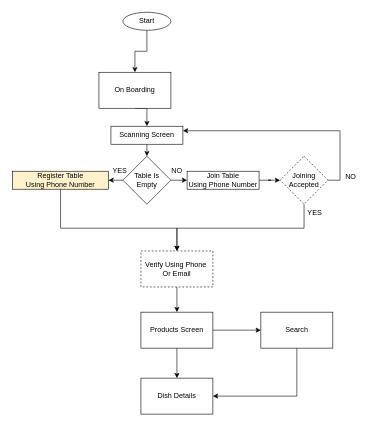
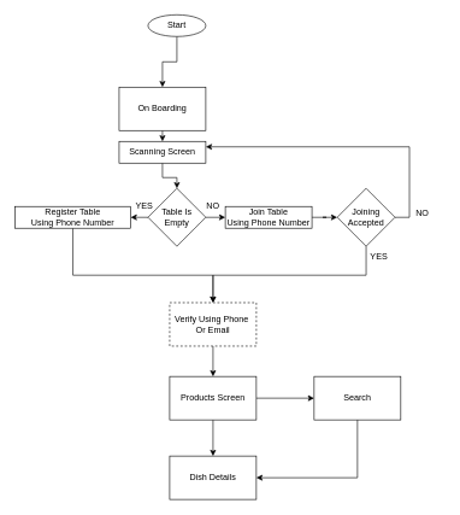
  <mxCell id="0" />
  <mxCell id="1" parent="0" />
  <mxCell id="2" style="edgeStyle=orthogonalEdgeStyle;rounded=0;orthogonalLoop=1;jettySize=auto;html=1;exitX=0.5;exitY=1;exitDx=0;exitDy=0;entryX=0.5;entryY=0;entryDx=0;entryDy=0;" edge="1" parent="1" source="3" target="19"><mxGeometry relative="1" as="geometry" /></mxCell>
  <mxCell id="3" value="Start" style="ellipse;whiteSpace=wrap;html=1;" vertex="1" parent="1"><mxGeometry x="204" y="20" width="80" height="30" as="geometry" /></mxCell>
  <mxCell id="4" style="edgeStyle=orthogonalEdgeStyle;rounded=0;orthogonalLoop=1;jettySize=auto;html=1;exitX=0.5;exitY=1;exitDx=0;exitDy=0;entryX=0.5;entryY=0;entryDx=0;entryDy=0;" edge="1" parent="1" source="5" target="10"><mxGeometry relative="1" as="geometry" /></mxCell>
- <mxCell id="5" value="Scanning Screen" style="rounded=0;whiteSpace=wrap;html=1;" vertex="1" parent="1"><mxGeometry x="184" y="210" width="120" height="30" as="geometry" /></mxCell>
+ <mxCell id="5" value="Scanning Screen" style="rounded=0;whiteSpace=wrap;html=1;" vertex="1" parent="1"><mxGeometry x="164" y="195" width="120" height="30" as="geometry" /></mxCell>
  <mxCell id="6" style="edgeStyle=orthogonalEdgeStyle;rounded=0;orthogonalLoop=1;jettySize=auto;html=1;entryX=0.5;entryY=0;entryDx=0;entryDy=0;exitX=0.5;exitY=1;exitDx=0;exitDy=0;" edge="1" parent="1" source="7" target="17"><mxGeometry relative="1" as="geometry"><mxPoint x="104" y="330" as="sourcePoint" /><Array as="points"><mxPoint x="100" y="380" /><mxPoint x="294" y="380" /></Array></mxGeometry></mxCell>
- <mxCell id="7" value="Register Table&lt;br&gt;Using Phone Number" style="rounded=0;whiteSpace=wrap;html=1;fillColor=#fff2cc;" vertex="1" parent="1"><mxGeometry x="20" y="285" width="160" height="30" as="geometry" /></mxCell>
+ <mxCell id="7" value="Register Table&lt;br&gt;Using Phone Number" style="rounded=0;whiteSpace=wrap;html=1;" vertex="1" parent="1"><mxGeometry x="20" y="285" width="160" height="30" as="geometry" /></mxCell>
  <mxCell id="8" style="edgeStyle=orthogonalEdgeStyle;rounded=0;orthogonalLoop=1;jettySize=auto;html=1;exitX=1;exitY=0.5;exitDx=0;exitDy=0;entryX=0;entryY=0.5;entryDx=0;entryDy=0;" edge="1" parent="1" source="10" target="12"><mxGeometry relative="1" as="geometry" /></mxCell>
  <mxCell id="9" style="edgeStyle=orthogonalEdgeStyle;rounded=0;orthogonalLoop=1;jettySize=auto;html=1;exitX=0;exitY=0.5;exitDx=0;exitDy=0;entryX=1;entryY=0.5;entryDx=0;entryDy=0;" edge="1" parent="1" source="10" target="7"><mxGeometry relative="1" as="geometry" /></mxCell>
  <mxCell id="10" value="Table Is Empty" style="rhombus;whiteSpace=wrap;html=1;" vertex="1" parent="1"><mxGeometry x="204" y="260" width="80" height="80" as="geometry" /></mxCell>
  <mxCell id="11" style="edgeStyle=orthogonalEdgeStyle;rounded=0;orthogonalLoop=1;jettySize=auto;html=1;exitX=1;exitY=0.5;exitDx=0;exitDy=0;" edge="1" parent="1" source="12" target="15"><mxGeometry relative="1" as="geometry" /></mxCell>
  <mxCell id="12" value="Join Table&lt;br&gt;Using Phone Number" style="rounded=0;whiteSpace=wrap;html=1;" vertex="1" parent="1"><mxGeometry x="311" y="285" width="120" height="30" as="geometry" /></mxCell>
  <mxCell id="13" style="edgeStyle=orthogonalEdgeStyle;rounded=0;orthogonalLoop=1;jettySize=auto;html=1;exitX=0.5;exitY=1;exitDx=0;exitDy=0;entryX=0.5;entryY=0;entryDx=0;entryDy=0;" edge="1" parent="1" source="15" target="17"><mxGeometry relative="1" as="geometry"><mxPoint x="284" y="520" as="targetPoint" /><Array as="points"><mxPoint x="506" y="380" /><mxPoint x="294" y="380" /></Array></mxGeometry></mxCell>
  <mxCell id="14" style="edgeStyle=orthogonalEdgeStyle;rounded=0;orthogonalLoop=1;jettySize=auto;html=1;exitX=1;exitY=0.5;exitDx=0;exitDy=0;entryX=1;entryY=0.25;entryDx=0;entryDy=0;" edge="1" parent="1" source="15" target="5"><mxGeometry relative="1" as="geometry" /></mxCell>
- <mxCell id="15" value="Joining Accepted" style="rhombus;whiteSpace=wrap;html=1;dashed=1;" vertex="1" parent="1"><mxGeometry x="466" y="260" width="80" height="80" as="geometry" /></mxCell>
+ <mxCell id="15" value="Joining Accepted" style="rhombus;whiteSpace=wrap;html=1;" vertex="1" parent="1"><mxGeometry x="466" y="260" width="80" height="80" as="geometry" /></mxCell>
  <mxCell id="16" value="" style="edgeStyle=orthogonalEdgeStyle;rounded=0;orthogonalLoop=1;jettySize=auto;html=1;" edge="1" parent="1" source="17" target="22"><mxGeometry relative="1" as="geometry" /></mxCell>
  <mxCell id="17" value="Verify Using Phone&amp;nbsp;&lt;br&gt;Or Email" style="rounded=0;whiteSpace=wrap;html=1;dashed=1;" vertex="1" parent="1"><mxGeometry x="234" y="418" width="120" height="60" as="geometry" /></mxCell>
  <mxCell id="18" style="edgeStyle=orthogonalEdgeStyle;rounded=0;orthogonalLoop=1;jettySize=auto;html=1;exitX=0.5;exitY=1;exitDx=0;exitDy=0;entryX=0.5;entryY=0;entryDx=0;entryDy=0;" edge="1" parent="1" source="19" target="5"><mxGeometry relative="1" as="geometry" /></mxCell>
  <mxCell id="19" value="On Boarding" style="rounded=0;whiteSpace=wrap;html=1;" vertex="1" parent="1"><mxGeometry x="164" y="120" width="120" height="60" as="geometry" /></mxCell>
  <mxCell id="20" value="" style="edgeStyle=orthogonalEdgeStyle;rounded=0;orthogonalLoop=1;jettySize=auto;html=1;" edge="1" parent="1" source="22" target="27"><mxGeometry relative="1" as="geometry" /></mxCell>
  <mxCell id="21" value="" style="edgeStyle=orthogonalEdgeStyle;rounded=0;orthogonalLoop=1;jettySize=auto;html=1;" edge="1" parent="1" source="22" target="29"><mxGeometry relative="1" as="geometry" /></mxCell>
  <mxCell id="22" value="Products Screen" style="whiteSpace=wrap;html=1;rounded=0;" vertex="1" parent="1"><mxGeometry x="234" y="520" width="120" height="60" as="geometry" /></mxCell>
  <mxCell id="23" value="YES" style="text;html=1;strokeColor=none;fillColor=none;align=center;verticalAlign=middle;whiteSpace=wrap;rounded=0;" vertex="1" parent="1"><mxGeometry x="494" y="340" width="60" height="30" as="geometry" /></mxCell>
  <mxCell id="24" value="NO" style="text;html=1;strokeColor=none;fillColor=none;align=center;verticalAlign=middle;whiteSpace=wrap;rounded=0;" vertex="1" parent="1"><mxGeometry x="554" y="280" width="60" height="30" as="geometry" /></mxCell>
  <mxCell id="25" value="YES" style="text;html=1;strokeColor=none;fillColor=none;align=center;verticalAlign=middle;whiteSpace=wrap;rounded=0;" vertex="1" parent="1"><mxGeometry x="169" y="270" width="60" height="30" as="geometry" /></mxCell>
  <mxCell id="26" value="NO" style="text;html=1;strokeColor=none;fillColor=none;align=center;verticalAlign=middle;whiteSpace=wrap;rounded=0;" vertex="1" parent="1"><mxGeometry x="264" y="270" width="60" height="30" as="geometry" /></mxCell>
  <mxCell id="27" value="Dish Details" style="whiteSpace=wrap;html=1;rounded=0;" vertex="1" parent="1"><mxGeometry x="234" y="630" width="120" height="60" as="geometry" /></mxCell>
  <mxCell id="28" style="edgeStyle=orthogonalEdgeStyle;rounded=0;orthogonalLoop=1;jettySize=auto;html=1;exitX=0.5;exitY=1;exitDx=0;exitDy=0;entryX=1;entryY=0.5;entryDx=0;entryDy=0;" edge="1" parent="1" source="29" target="27"><mxGeometry relative="1" as="geometry" /></mxCell>
  <mxCell id="29" value="Search" style="whiteSpace=wrap;html=1;rounded=0;" vertex="1" parent="1"><mxGeometry x="434" y="520" width="120" height="60" as="geometry" /></mxCell>
